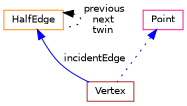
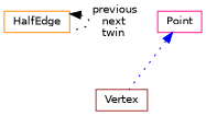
  digraph {
    node [fillcolor=white fontname=Helvetica fontsize=10 shape=record style=filled]
    edge [color=blue dir=back fontname=Helvetica fontsize=10 labelfontname=Helvetica labelfontsize=10 style=dotted]
    n1 [color=darkorange height=0.2 label=HalfEdge width=0.4]
    n2 [color=brown height=0.2 label=Vertex width=0.4]
    n3 [color=deeppink height=0.2 label=Point width=0.4]
    n1 -> n1 [color=black label=" previous\nnext\ntwin"]
-   n1 -> n2 [label=" incidentEdge" style=solid]
    n3 -> n2
  }
